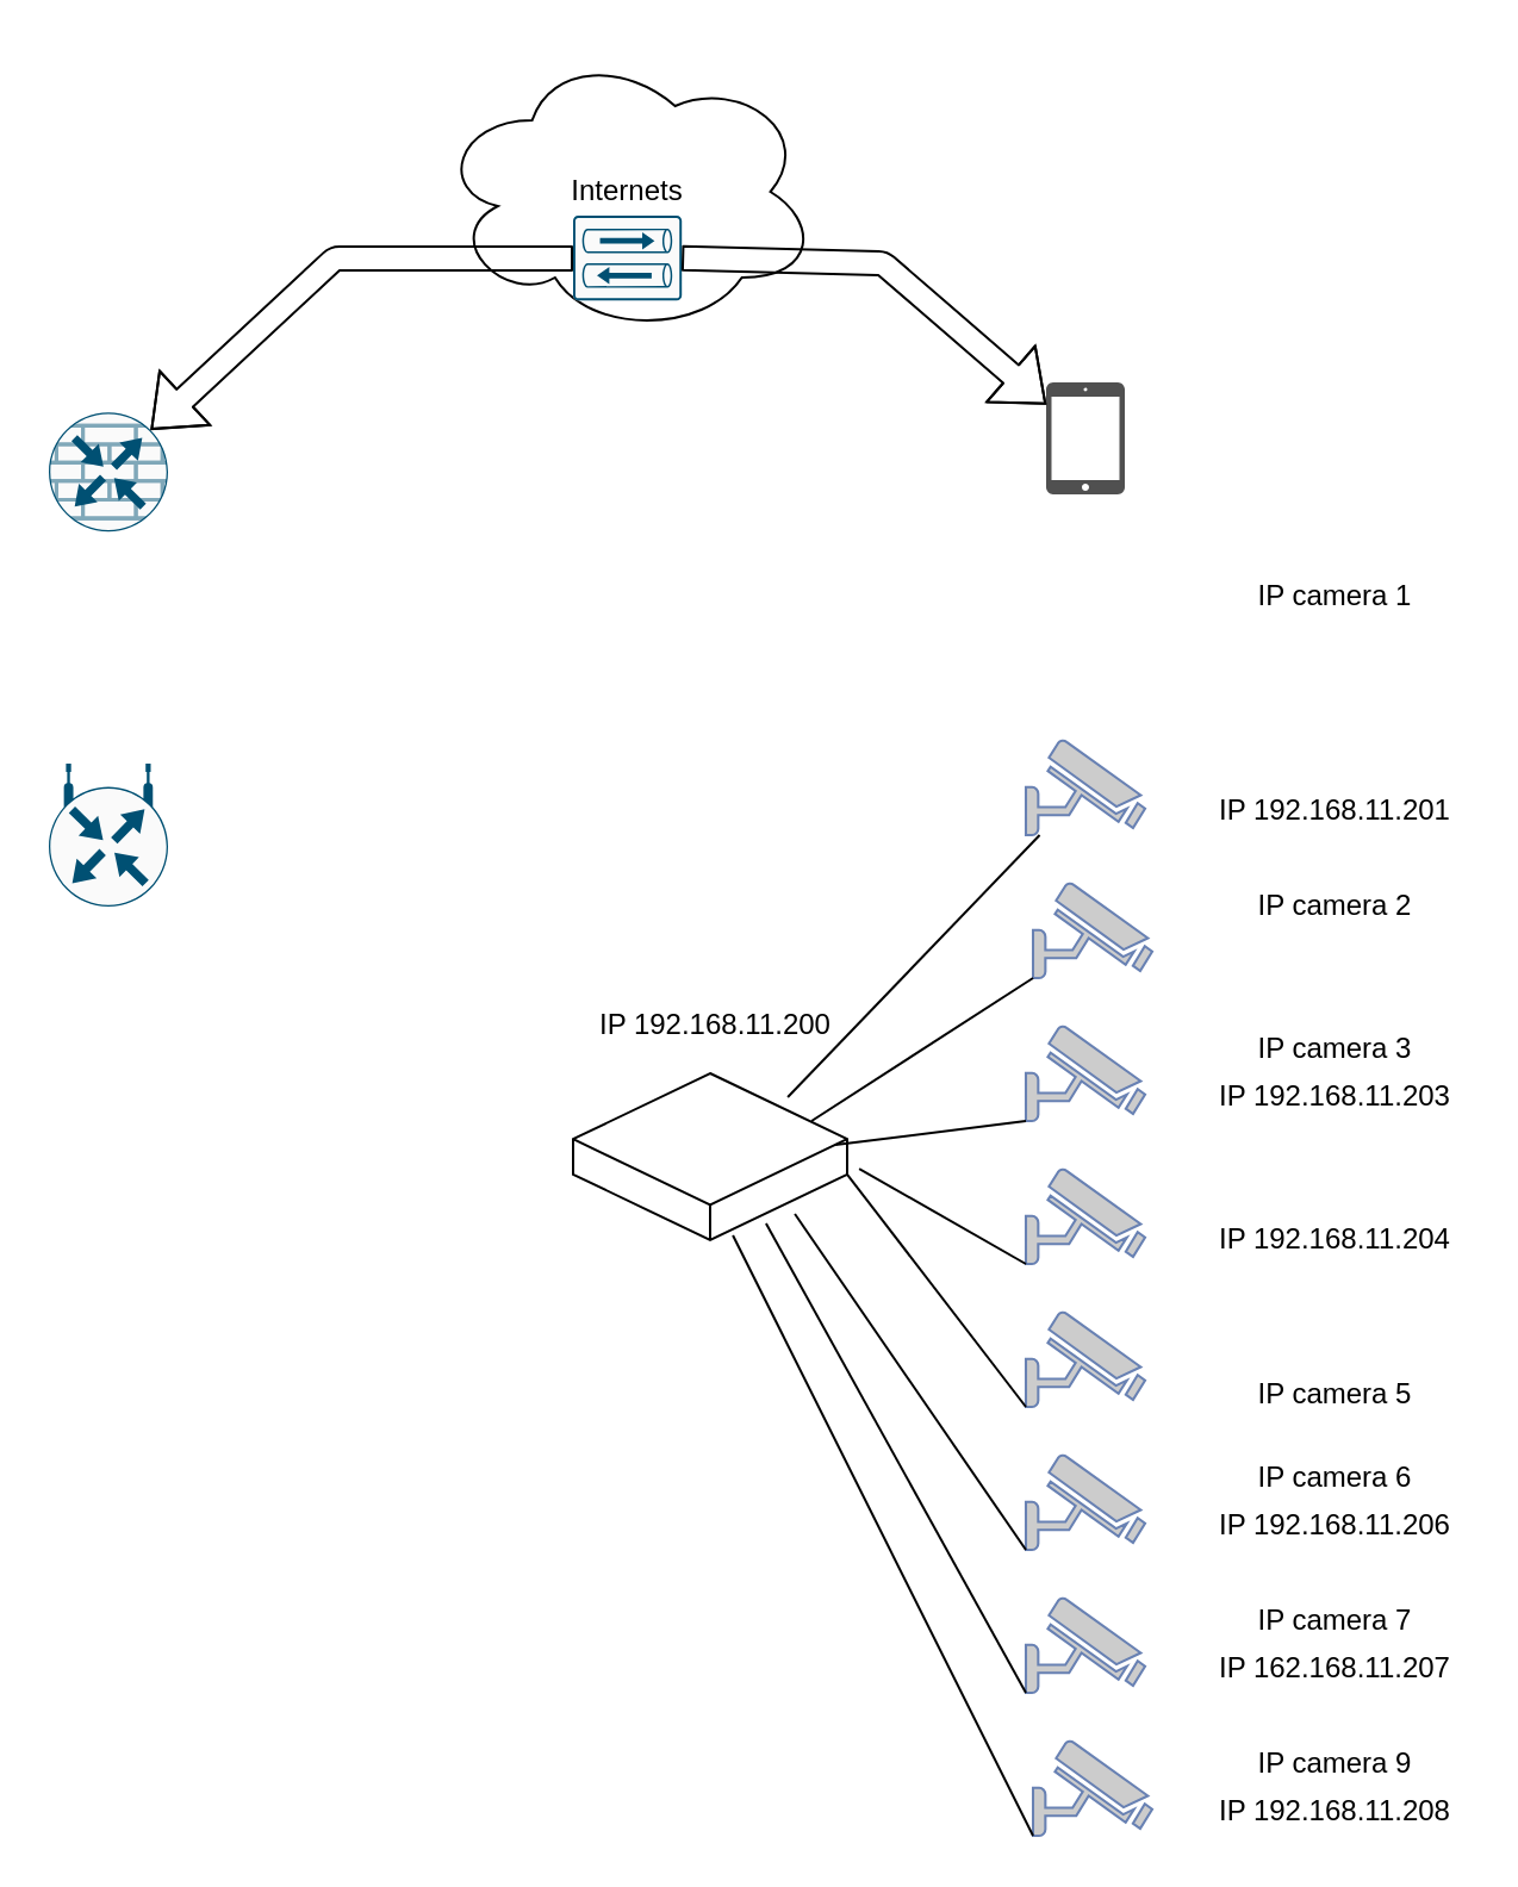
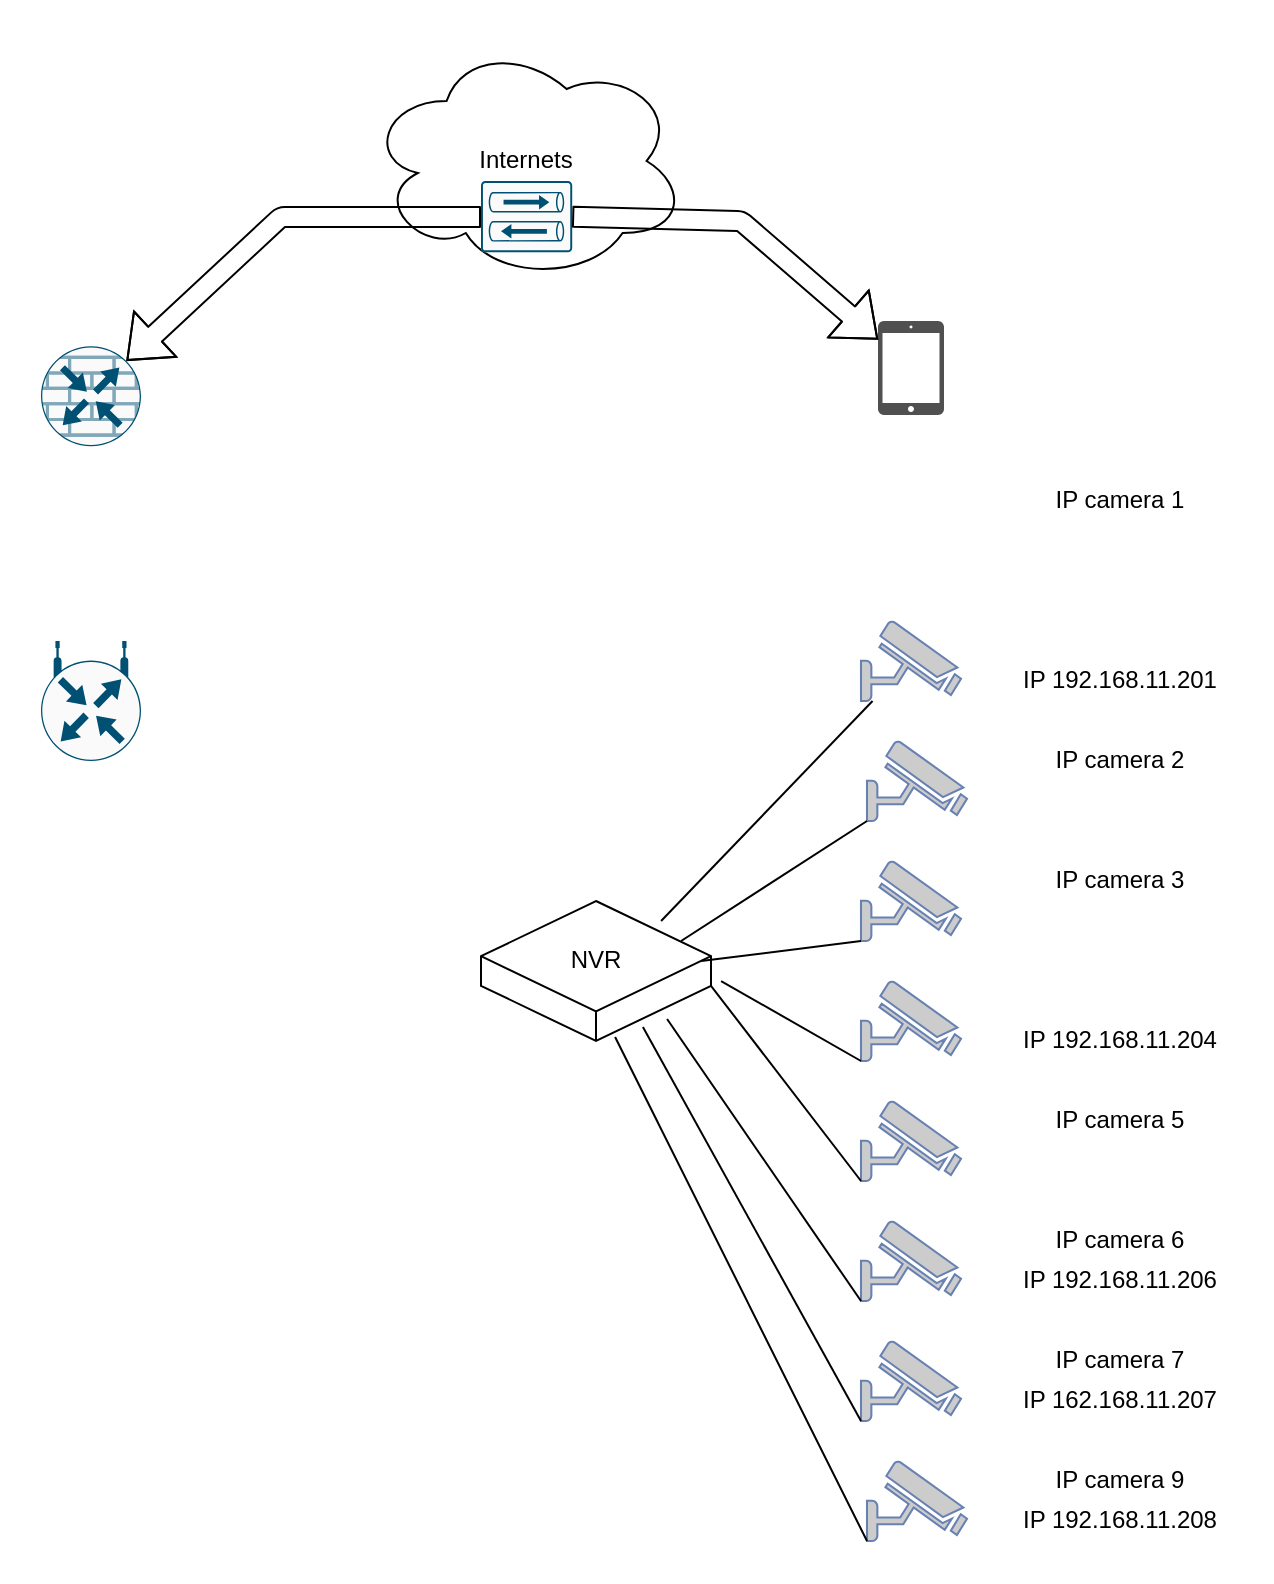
  <mxCell id="0" />
  <mxCell id="1" parent="0" />
  <mxCell id="2" value="" style="points=[[0.5,0,0],[1,0.5,0],[0.5,1,0],[0,0.5,0],[0.145,0.145,0],[0.856,0.145,0],[0.855,0.856,0],[0.145,0.855,0]];verticalLabelPosition=bottom;html=1;verticalAlign=top;aspect=fixed;align=center;pointerEvents=1;shape=mxgraph.cisco19.rect;prIcon=router_with_firewall;fillColor=#FAFAFA;strokeColor=#005073;" parent="1" vertex="1"><mxGeometry x="20" y="172.62" width="50" height="50" as="geometry" /></mxCell>
  <mxCell id="3" value="" style="points=[[0.5,0,0],[1,0.5,0],[0.5,1,0],[0,0.5,0],[0.145,0.145,0],[0.856,0.145,0],[0.855,0.856,0],[0.145,0.855,0]];verticalLabelPosition=bottom;html=1;verticalAlign=top;aspect=fixed;align=center;pointerEvents=1;shape=mxgraph.cisco19.rect;prIcon=wireless_router;fillColor=#FAFAFA;strokeColor=#005073;" parent="1" vertex="1"><mxGeometry x="20" y="320" width="50" height="60" as="geometry" /></mxCell>
  <mxCell id="4" value="Internets" style="ellipse;shape=cloud;whiteSpace=wrap;html=1;align=center;" parent="1" vertex="1"><mxGeometry x="182.8" y="20" width="160" height="120" as="geometry" /></mxCell>
  <mxCell id="5" value="" style="points=[[0.015,0.015,0],[0.985,0.015,0],[0.985,0.985,0],[0.015,0.985,0],[0.25,0,0],[0.5,0,0],[0.75,0,0],[1,0.25,0],[1,0.5,0],[1,0.75,0],[0.75,1,0],[0.5,1,0],[0.25,1,0],[0,0.75,0],[0,0.5,0],[0,0.25,0]];verticalLabelPosition=bottom;html=1;verticalAlign=top;aspect=fixed;align=center;pointerEvents=1;shape=mxgraph.cisco19.rect;prIcon=vpn_concentrator;fillColor=#FAFAFA;strokeColor=#005073;" parent="1" vertex="1"><mxGeometry x="240" y="90" width="45.6" height="35.62" as="geometry" /></mxCell>
  <mxCell id="6" value="" style="pointerEvents=1;shadow=0;dashed=0;html=1;strokeColor=none;fillColor=#505050;labelPosition=center;verticalLabelPosition=bottom;verticalAlign=top;outlineConnect=0;align=center;shape=mxgraph.office.devices.ipad_mini;" parent="1" vertex="1"><mxGeometry x="438.5" y="160" width="33" height="47" as="geometry" /></mxCell>
  <mxCell id="7" value="" style="fontColor=#0066CC;verticalAlign=top;verticalLabelPosition=bottom;labelPosition=center;align=center;html=1;outlineConnect=0;fillColor=#CCCCCC;strokeColor=#6881B3;gradientColor=none;gradientDirection=north;strokeWidth=2;shape=mxgraph.networks.security_camera;" parent="1" vertex="1"><mxGeometry x="433" y="370" width="50" height="40" as="geometry" /></mxCell>
  <mxCell id="8" value="" style="fontColor=#0066CC;verticalAlign=top;verticalLabelPosition=bottom;labelPosition=center;align=center;html=1;outlineConnect=0;fillColor=#CCCCCC;strokeColor=#6881B3;gradientColor=none;gradientDirection=north;strokeWidth=2;shape=mxgraph.networks.security_camera;" parent="1" vertex="1"><mxGeometry x="430" y="430" width="50" height="40" as="geometry" /></mxCell>
  <mxCell id="9" value="" style="fontColor=#0066CC;verticalAlign=top;verticalLabelPosition=bottom;labelPosition=center;align=center;html=1;outlineConnect=0;fillColor=#CCCCCC;strokeColor=#6881B3;gradientColor=none;gradientDirection=north;strokeWidth=2;shape=mxgraph.networks.security_camera;" parent="1" vertex="1"><mxGeometry x="430" y="490" width="50" height="40" as="geometry" /></mxCell>
  <mxCell id="10" value="" style="shape=flexArrow;endArrow=classic;html=1;exitX=1;exitY=0.5;exitDx=0;exitDy=0;exitPerimeter=0;" edge="1" parent="1" source="5" target="6"><mxGeometry width="50" height="50" relative="1" as="geometry"><mxPoint x="240" y="370" as="sourcePoint" /><mxPoint x="290" y="320" as="targetPoint" /><Array as="points"><mxPoint x="370" y="110" /></Array></mxGeometry></mxCell>
  <mxCell id="11" value="" style="shape=flexArrow;endArrow=classic;html=1;entryX=0.856;entryY=0.145;entryDx=0;entryDy=0;entryPerimeter=0;" edge="1" parent="1" target="2"><mxGeometry width="50" height="50" relative="1" as="geometry"><mxPoint x="240" y="108" as="sourcePoint" /><mxPoint x="290" y="320" as="targetPoint" /><Array as="points"><mxPoint x="140" y="108" /></Array></mxGeometry></mxCell>
  <mxCell id="12" value="" style="html=1;whiteSpace=wrap;shape=isoCube2;backgroundOutline=1;isoAngle=15;" vertex="1" parent="1"><mxGeometry x="240" y="450" width="115" height="70" as="geometry" /></mxCell>
  <mxCell id="13" value="" style="fontColor=#0066CC;verticalAlign=top;verticalLabelPosition=bottom;labelPosition=center;align=center;html=1;outlineConnect=0;fillColor=#CCCCCC;strokeColor=#6881B3;gradientColor=none;gradientDirection=north;strokeWidth=2;shape=mxgraph.networks.security_camera;" vertex="1" parent="1"><mxGeometry x="430" y="550" width="50" height="40" as="geometry" /></mxCell>
  <mxCell id="14" value="" style="fontColor=#0066CC;verticalAlign=top;verticalLabelPosition=bottom;labelPosition=center;align=center;html=1;outlineConnect=0;fillColor=#CCCCCC;strokeColor=#6881B3;gradientColor=none;gradientDirection=north;strokeWidth=2;shape=mxgraph.networks.security_camera;" vertex="1" parent="1"><mxGeometry x="430" y="610" width="50" height="40" as="geometry" /></mxCell>
  <mxCell id="15" value="" style="fontColor=#0066CC;verticalAlign=top;verticalLabelPosition=bottom;labelPosition=center;align=center;html=1;outlineConnect=0;fillColor=#CCCCCC;strokeColor=#6881B3;gradientColor=none;gradientDirection=north;strokeWidth=2;shape=mxgraph.networks.security_camera;" vertex="1" parent="1"><mxGeometry x="430" y="670" width="50" height="40" as="geometry" /></mxCell>
  <mxCell id="16" value="" style="fontColor=#0066CC;verticalAlign=top;verticalLabelPosition=bottom;labelPosition=center;align=center;html=1;outlineConnect=0;fillColor=#CCCCCC;strokeColor=#6881B3;gradientColor=none;gradientDirection=north;strokeWidth=2;shape=mxgraph.networks.security_camera;" vertex="1" parent="1"><mxGeometry x="433" y="730" width="50" height="40" as="geometry" /></mxCell>
  <mxCell id="17" value="" style="fontColor=#0066CC;verticalAlign=top;verticalLabelPosition=bottom;labelPosition=center;align=center;html=1;outlineConnect=0;fillColor=#CCCCCC;strokeColor=#6881B3;gradientColor=none;gradientDirection=north;strokeWidth=2;shape=mxgraph.networks.security_camera;" vertex="1" parent="1"><mxGeometry x="430" y="310" width="50" height="40" as="geometry" /></mxCell>
  <mxCell id="18" value="IP camera 1" style="text;html=1;strokeColor=none;fillColor=none;align=center;verticalAlign=middle;whiteSpace=wrap;rounded=0;" vertex="1" parent="1"><mxGeometry x="520" y="240" width="80" height="20" as="geometry" /></mxCell>
  <mxCell id="19" value="IP 192.168.11.201" style="text;html=1;strokeColor=none;fillColor=none;align=center;verticalAlign=middle;whiteSpace=wrap;rounded=0;" vertex="1" parent="1"><mxGeometry x="505" y="330" width="110" height="20" as="geometry" /></mxCell>
+ <mxCell id="20" value="NVR" style="text;html=1;strokeColor=none;fillColor=none;align=center;verticalAlign=middle;whiteSpace=wrap;rounded=0;" vertex="1" parent="1"><mxGeometry x="277.5" y="470" width="40" height="20" as="geometry" /></mxCell>
  <mxCell id="21" value="IP camera 2" style="text;html=1;strokeColor=none;fillColor=none;align=center;verticalAlign=middle;whiteSpace=wrap;rounded=0;" vertex="1" parent="1"><mxGeometry x="520" y="370" width="80" height="20" as="geometry" /></mxCell>
  <mxCell id="22" value="IP camera 3" style="text;html=1;strokeColor=none;fillColor=none;align=center;verticalAlign=middle;whiteSpace=wrap;rounded=0;" vertex="1" parent="1"><mxGeometry x="520" y="430" width="80" height="20" as="geometry" /></mxCell>
- <mxCell id="23" value="IP 192.168.11.203" style="text;html=1;strokeColor=none;fillColor=none;align=center;verticalAlign=middle;whiteSpace=wrap;rounded=0;" vertex="1" parent="1"><mxGeometry x="505" y="450" width="110" height="20" as="geometry" /></mxCell>
  <mxCell id="24" value="IP 192.168.11.204" style="text;html=1;strokeColor=none;fillColor=none;align=center;verticalAlign=middle;whiteSpace=wrap;rounded=0;" vertex="1" parent="1"><mxGeometry x="505" y="510" width="110" height="20" as="geometry" /></mxCell>
- <mxCell id="25" value="IP camera 5" style="text;html=1;strokeColor=none;fillColor=none;align=center;verticalAlign=middle;whiteSpace=wrap;rounded=0;" vertex="1" parent="1"><mxGeometry x="520" y="575" width="80" height="20" as="geometry" /></mxCell>
+ <mxCell id="25" value="IP camera 5" style="text;html=1;strokeColor=none;fillColor=none;align=center;verticalAlign=middle;whiteSpace=wrap;rounded=0;" vertex="1" parent="1"><mxGeometry x="520" y="550" width="80" height="20" as="geometry" /></mxCell>
  <mxCell id="26" value="IP camera 6" style="text;html=1;strokeColor=none;fillColor=none;align=center;verticalAlign=middle;whiteSpace=wrap;rounded=0;" vertex="1" parent="1"><mxGeometry x="520" y="610" width="80" height="20" as="geometry" /></mxCell>
  <mxCell id="27" value="IP 192.168.11.206" style="text;html=1;strokeColor=none;fillColor=none;align=center;verticalAlign=middle;whiteSpace=wrap;rounded=0;" vertex="1" parent="1"><mxGeometry x="505" y="630" width="110" height="20" as="geometry" /></mxCell>
  <mxCell id="28" value="IP camera 7" style="text;html=1;strokeColor=none;fillColor=none;align=center;verticalAlign=middle;whiteSpace=wrap;rounded=0;" vertex="1" parent="1"><mxGeometry x="520" y="670" width="80" height="20" as="geometry" /></mxCell>
  <mxCell id="29" value="IP 162.168.11.207" style="text;html=1;strokeColor=none;fillColor=none;align=center;verticalAlign=middle;whiteSpace=wrap;rounded=0;" vertex="1" parent="1"><mxGeometry x="505" y="690" width="110" height="20" as="geometry" /></mxCell>
  <mxCell id="30" value="IP camera 9" style="text;html=1;strokeColor=none;fillColor=none;align=center;verticalAlign=middle;whiteSpace=wrap;rounded=0;" vertex="1" parent="1"><mxGeometry x="520" y="730" width="80" height="20" as="geometry" /></mxCell>
  <mxCell id="31" value="IP 192.168.11.208" style="text;html=1;strokeColor=none;fillColor=none;align=center;verticalAlign=middle;whiteSpace=wrap;rounded=0;" vertex="1" parent="1"><mxGeometry x="505" y="750" width="110" height="20" as="geometry" /></mxCell>
- <mxCell id="32" value="IP 192.168.11.200" style="text;html=1;strokeColor=none;fillColor=none;align=center;verticalAlign=middle;whiteSpace=wrap;rounded=0;" vertex="1" parent="1"><mxGeometry x="245" y="420" width="110" height="20" as="geometry" /></mxCell>
  <mxCell id="33" value="" style="endArrow=none;html=1;exitX=0.783;exitY=0.143;exitDx=0;exitDy=0;exitPerimeter=0;" edge="1" parent="1" source="12" target="17"><mxGeometry width="50" height="50" relative="1" as="geometry"><mxPoint x="310" y="510" as="sourcePoint" /><mxPoint x="360" y="460" as="targetPoint" /></mxGeometry></mxCell>
  <mxCell id="34" value="" style="endArrow=none;html=1;exitX=0.783;exitY=0.143;exitDx=0;exitDy=0;exitPerimeter=0;entryX=0;entryY=1;entryDx=0;entryDy=0;entryPerimeter=0;" edge="1" parent="1" target="7"><mxGeometry width="50" height="50" relative="1" as="geometry"><mxPoint x="340.045" y="470.01" as="sourcePoint" /><mxPoint x="445.778" y="360" as="targetPoint" /></mxGeometry></mxCell>
  <mxCell id="35" value="" style="endArrow=none;html=1;exitX=0.783;exitY=0.143;exitDx=0;exitDy=0;exitPerimeter=0;entryX=0;entryY=1;entryDx=0;entryDy=0;entryPerimeter=0;" edge="1" parent="1" target="8"><mxGeometry width="50" height="50" relative="1" as="geometry"><mxPoint x="350.045" y="480.01" as="sourcePoint" /><mxPoint x="455.778" y="370" as="targetPoint" /></mxGeometry></mxCell>
  <mxCell id="36" value="" style="endArrow=none;html=1;exitX=0.783;exitY=0.143;exitDx=0;exitDy=0;exitPerimeter=0;entryX=0;entryY=1;entryDx=0;entryDy=0;entryPerimeter=0;" edge="1" parent="1" target="9"><mxGeometry width="50" height="50" relative="1" as="geometry"><mxPoint x="360.045" y="490.01" as="sourcePoint" /><mxPoint x="465.778" y="380" as="targetPoint" /></mxGeometry></mxCell>
  <mxCell id="37" value="" style="endArrow=none;html=1;exitX=0;exitY=0;exitDx=115;exitDy=42.391;exitPerimeter=0;entryX=0;entryY=1;entryDx=0;entryDy=0;entryPerimeter=0;" edge="1" parent="1" source="12" target="13"><mxGeometry width="50" height="50" relative="1" as="geometry"><mxPoint x="370.045" y="500.01" as="sourcePoint" /><mxPoint x="475.778" y="390" as="targetPoint" /></mxGeometry></mxCell>
  <mxCell id="38" value="" style="endArrow=none;html=1;exitX=0.809;exitY=0.843;exitDx=0;exitDy=0;exitPerimeter=0;entryX=0;entryY=1;entryDx=0;entryDy=0;entryPerimeter=0;" edge="1" parent="1" source="12" target="14"><mxGeometry width="50" height="50" relative="1" as="geometry"><mxPoint x="380.045" y="510.01" as="sourcePoint" /><mxPoint x="485.778" y="400" as="targetPoint" /></mxGeometry></mxCell>
  <mxCell id="39" value="" style="endArrow=none;html=1;exitX=0.704;exitY=0.9;exitDx=0;exitDy=0;exitPerimeter=0;entryX=0;entryY=1;entryDx=0;entryDy=0;entryPerimeter=0;" edge="1" parent="1" source="12" target="15"><mxGeometry width="50" height="50" relative="1" as="geometry"><mxPoint x="390.045" y="520.01" as="sourcePoint" /><mxPoint x="495.778" y="410" as="targetPoint" /></mxGeometry></mxCell>
  <mxCell id="40" value="" style="endArrow=none;html=1;exitX=0.583;exitY=0.971;exitDx=0;exitDy=0;exitPerimeter=0;entryX=0;entryY=1;entryDx=0;entryDy=0;entryPerimeter=0;" edge="1" parent="1" source="12" target="16"><mxGeometry width="50" height="50" relative="1" as="geometry"><mxPoint x="400.045" y="530.01" as="sourcePoint" /><mxPoint x="505.778" y="420" as="targetPoint" /></mxGeometry></mxCell>
